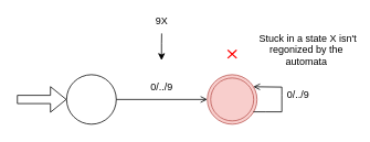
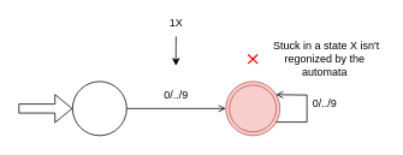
  <mxCell id="0" />
  <mxCell id="1" parent="0" />
  <mxCell id="2" value="" style="ellipse;shape=doubleEllipse;html=1;dashed=0;whiteSpace=wrap;aspect=fixed;fillColor=#f8cecc;strokeColor=#b85450;" vertex="1" parent="1"><mxGeometry x="250" y="90" width="60" height="60" as="geometry" /></mxCell>
  <mxCell id="3" value="" style="ellipse;whiteSpace=wrap;html=1;aspect=fixed;fillColor=none;" vertex="1" parent="1"><mxGeometry x="80" y="90" width="60" height="60" as="geometry" /></mxCell>
  <mxCell id="4" value="" style="endArrow=classic;html=1;rounded=0;bendable=0;shape=flexArrow;entryX=0;entryY=0.5;entryDx=0;entryDy=0;" edge="1" parent="1" target="3"><mxGeometry width="50" height="50" relative="1" as="geometry"><mxPoint x="20" y="120" as="sourcePoint" /><mxPoint x="60" y="90" as="targetPoint" /></mxGeometry></mxCell>
  <mxCell id="5" value="" style="endArrow=open;html=1;rounded=0;bendable=0;exitX=1;exitY=0.5;exitDx=0;exitDy=0;entryX=0;entryY=0.5;entryDx=0;entryDy=0;endFill=0;" edge="1" parent="1" source="3" target="2"><mxGeometry width="50" height="50" relative="1" as="geometry"><mxPoint x="180" y="170" as="sourcePoint" /><mxPoint x="230" y="120" as="targetPoint" /></mxGeometry></mxCell>
  <mxCell id="6" value="" style="endArrow=open;html=1;rounded=0;endFill=0;exitX=0.928;exitY=0.75;exitDx=0;exitDy=0;exitPerimeter=0;entryX=0.926;entryY=0.243;entryDx=0;entryDy=0;entryPerimeter=0;" edge="1" parent="1" source="2" target="2"><mxGeometry width="50" height="50" relative="1" as="geometry"><mxPoint x="310" y="135" as="sourcePoint" /><mxPoint x="310" y="105" as="targetPoint" /><Array as="points"><mxPoint x="320" y="135" /><mxPoint x="340" y="135" /><mxPoint x="340" y="115" /><mxPoint x="340" y="105" /></Array></mxGeometry></mxCell>
  <mxCell id="7" value="0/../9" style="text;html=1;align=center;verticalAlign=middle;whiteSpace=wrap;rounded=0;" vertex="1" parent="1"><mxGeometry x="180" y="100" width="30" height="10" as="geometry" /></mxCell>
  <mxCell id="8" value="0/../9" style="text;html=1;align=center;verticalAlign=middle;whiteSpace=wrap;rounded=0;" vertex="1" parent="1"><mxGeometry x="345" y="110" width="30" height="10" as="geometry" /></mxCell>
- <mxCell id="9" value="9X" style="text;html=1;align=center;verticalAlign=middle;whiteSpace=wrap;rounded=0;" vertex="1" parent="1"><mxGeometry x="180" y="20" width="30" height="10" as="geometry" /></mxCell>
+ <mxCell id="9" value="1X" style="text;html=1;align=center;verticalAlign=middle;whiteSpace=wrap;rounded=0;" vertex="1" parent="1"><mxGeometry x="180" y="20" width="30" height="10" as="geometry" /></mxCell>
  <mxCell id="10" value="" style="endArrow=classic;html=1;rounded=0;endFill=1;exitX=0.5;exitY=1;exitDx=0;exitDy=0;entryX=0.5;entryY=1;entryDx=0;entryDy=0;bendable=0;" edge="1" parent="1"><mxGeometry width="50" height="50" relative="1" as="geometry"><mxPoint x="194.84" y="40" as="sourcePoint" /><mxPoint x="194.66" y="72.5" as="targetPoint" /><Array as="points"><mxPoint x="194.66" y="52.5" /></Array></mxGeometry></mxCell>
- <mxCell id="11" value="&amp;nbsp;Stuck in a state X isn't regonized by the automata" style="text;html=1;align=center;verticalAlign=middle;whiteSpace=wrap;rounded=0;" vertex="1" parent="1"><mxGeometry x="305" y="40" width="130" height="40" as="geometry" /></mxCell>
+ <mxCell id="11" value="&amp;nbsp;Stuck in a state X isn't regonized by the automata" style="text;html=1;align=center;verticalAlign=middle;whiteSpace=wrap;rounded=0;" vertex="1" parent="1"><mxGeometry x="295" y="45" width="130" height="40" as="geometry" /></mxCell>
  <mxCell id="12" value="" style="shape=mxgraph.mockup.markup.redX;fillColor=#ff0000;html=1;shadow=0;whiteSpace=wrap;strokeColor=none;" vertex="1" parent="1"><mxGeometry x="274" y="59.5" width="12" height="11" as="geometry" /></mxCell>
